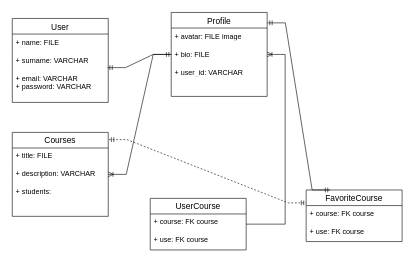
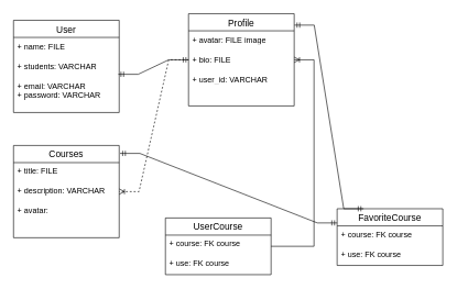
  <mxCell id="0" />
  <mxCell id="1" parent="0" />
  <mxCell id="2" value="User" style="swimlane;fontStyle=0;childLayout=stackLayout;horizontal=1;startSize=26;horizontalStack=0;resizeParent=1;resizeParentMax=0;resizeLast=0;collapsible=1;marginBottom=0;align=center;fontSize=14;" vertex="1" parent="1"><mxGeometry x="20" y="30" width="160" height="140" as="geometry" /></mxCell>
  <mxCell id="3" value="+ name: FILE" style="text;strokeColor=none;fillColor=none;spacingLeft=4;spacingRight=4;overflow=hidden;rotatable=0;points=[[0,0.5],[1,0.5]];portConstraint=eastwest;fontSize=12;whiteSpace=wrap;html=1;" vertex="1" parent="2"><mxGeometry y="26" width="160" height="30" as="geometry" /></mxCell>
- <mxCell id="4" value="+ surname: VARCHAR" style="text;strokeColor=none;fillColor=none;spacingLeft=4;spacingRight=4;overflow=hidden;rotatable=0;points=[[0,0.5],[1,0.5]];portConstraint=eastwest;fontSize=12;whiteSpace=wrap;html=1;" vertex="1" parent="2"><mxGeometry y="56" width="160" height="30" as="geometry" /></mxCell>
+ <mxCell id="4" value="+ students: VARCHAR" style="text;strokeColor=none;fillColor=none;spacingLeft=4;spacingRight=4;overflow=hidden;rotatable=0;points=[[0,0.5],[1,0.5]];portConstraint=eastwest;fontSize=12;whiteSpace=wrap;html=1;" vertex="1" parent="2"><mxGeometry y="56" width="160" height="30" as="geometry" /></mxCell>
  <mxCell id="5" value="+ email: VARCHAR&lt;br&gt;+ password: VARCHAR" style="text;strokeColor=none;fillColor=none;spacingLeft=4;spacingRight=4;overflow=hidden;rotatable=0;points=[[0,0.5],[1,0.5]];portConstraint=eastwest;fontSize=12;whiteSpace=wrap;html=1;" vertex="1" parent="2"><mxGeometry y="86" width="160" height="54" as="geometry" /></mxCell>
  <mxCell id="6" value="Profile" style="swimlane;fontStyle=0;childLayout=stackLayout;horizontal=1;startSize=26;horizontalStack=0;resizeParent=1;resizeParentMax=0;resizeLast=0;collapsible=1;marginBottom=0;align=center;fontSize=14;" vertex="1" parent="1"><mxGeometry x="285" y="20" width="160" height="140" as="geometry" /></mxCell>
  <mxCell id="7" value="+ avatar: FILE image" style="text;strokeColor=none;fillColor=none;spacingLeft=4;spacingRight=4;overflow=hidden;rotatable=0;points=[[0,0.5],[1,0.5]];portConstraint=eastwest;fontSize=12;whiteSpace=wrap;html=1;" vertex="1" parent="6"><mxGeometry y="26" width="160" height="30" as="geometry" /></mxCell>
  <mxCell id="8" value="+ bio: FILE" style="text;strokeColor=none;fillColor=none;spacingLeft=4;spacingRight=4;overflow=hidden;rotatable=0;points=[[0,0.5],[1,0.5]];portConstraint=eastwest;fontSize=12;whiteSpace=wrap;html=1;" vertex="1" parent="6"><mxGeometry y="56" width="160" height="30" as="geometry" /></mxCell>
  <mxCell id="9" value="+ user_id: VARCHAR" style="text;strokeColor=none;fillColor=none;spacingLeft=4;spacingRight=4;overflow=hidden;rotatable=0;points=[[0,0.5],[1,0.5]];portConstraint=eastwest;fontSize=12;whiteSpace=wrap;html=1;" vertex="1" parent="6"><mxGeometry y="86" width="160" height="54" as="geometry" /></mxCell>
  <mxCell id="10" value="" style="edgeStyle=entityRelationEdgeStyle;fontSize=12;html=1;endArrow=ERmandOne;startArrow=ERmandOne;rounded=0;exitX=0.992;exitY=-0.074;exitDx=0;exitDy=0;exitPerimeter=0;" edge="1" parent="1" source="5" target="6"><mxGeometry width="100" height="100" relative="1" as="geometry"><mxPoint x="300" y="230" as="sourcePoint" /><mxPoint x="400" y="130" as="targetPoint" /></mxGeometry></mxCell>
  <mxCell id="11" value="Courses" style="swimlane;fontStyle=0;childLayout=stackLayout;horizontal=1;startSize=26;horizontalStack=0;resizeParent=1;resizeParentMax=0;resizeLast=0;collapsible=1;marginBottom=0;align=center;fontSize=14;" vertex="1" parent="1"><mxGeometry x="20" y="220" width="160" height="140" as="geometry" /></mxCell>
  <mxCell id="12" value="+ title: FILE&amp;nbsp;" style="text;strokeColor=none;fillColor=none;spacingLeft=4;spacingRight=4;overflow=hidden;rotatable=0;points=[[0,0.5],[1,0.5]];portConstraint=eastwest;fontSize=12;whiteSpace=wrap;html=1;" vertex="1" parent="11"><mxGeometry y="26" width="160" height="30" as="geometry" /></mxCell>
  <mxCell id="13" value="+ description: VARCHAR" style="text;strokeColor=none;fillColor=none;spacingLeft=4;spacingRight=4;overflow=hidden;rotatable=0;points=[[0,0.5],[1,0.5]];portConstraint=eastwest;fontSize=12;whiteSpace=wrap;html=1;" vertex="1" parent="11"><mxGeometry y="56" width="160" height="30" as="geometry" /></mxCell>
- <mxCell id="14" value="+ students:&amp;nbsp;" style="text;strokeColor=none;fillColor=none;spacingLeft=4;spacingRight=4;overflow=hidden;rotatable=0;points=[[0,0.5],[1,0.5]];portConstraint=eastwest;fontSize=12;whiteSpace=wrap;html=1;" vertex="1" parent="11"><mxGeometry y="86" width="160" height="54" as="geometry" /></mxCell>
- <mxCell id="15" value="" style="edgeStyle=entityRelationEdgeStyle;fontSize=12;html=1;endArrow=ERoneToMany;rounded=0;" edge="1" parent="1" source="6" target="11"><mxGeometry width="100" height="100" relative="1" as="geometry"><mxPoint x="300" y="230" as="sourcePoint" /><mxPoint x="260" y="300" as="targetPoint" /></mxGeometry></mxCell>
+ <mxCell id="14" value="+ avatar:&amp;nbsp;" style="text;strokeColor=none;fillColor=none;spacingLeft=4;spacingRight=4;overflow=hidden;rotatable=0;points=[[0,0.5],[1,0.5]];portConstraint=eastwest;fontSize=12;whiteSpace=wrap;html=1;" vertex="1" parent="11"><mxGeometry y="86" width="160" height="54" as="geometry" /></mxCell>
+ <mxCell id="15" value="" style="edgeStyle=entityRelationEdgeStyle;fontSize=12;html=1;endArrow=ERoneToMany;rounded=0;dashed=1;" edge="1" parent="1" source="6" target="11"><mxGeometry width="100" height="100" relative="1" as="geometry"><mxPoint x="300" y="230" as="sourcePoint" /><mxPoint x="260" y="300" as="targetPoint" /></mxGeometry></mxCell>
  <mxCell id="16" value="UserCourse" style="swimlane;fontStyle=0;childLayout=stackLayout;horizontal=1;startSize=26;horizontalStack=0;resizeParent=1;resizeParentMax=0;resizeLast=0;collapsible=1;marginBottom=0;align=center;fontSize=14;" vertex="1" parent="1"><mxGeometry x="250" y="330" width="160" height="86" as="geometry" /></mxCell>
  <mxCell id="17" value="+ course: FK course" style="text;strokeColor=none;fillColor=none;spacingLeft=4;spacingRight=4;overflow=hidden;rotatable=0;points=[[0,0.5],[1,0.5]];portConstraint=eastwest;fontSize=12;whiteSpace=wrap;html=1;" vertex="1" parent="16"><mxGeometry y="26" width="160" height="30" as="geometry" /></mxCell>
  <mxCell id="18" value="+ use: FK course" style="text;strokeColor=none;fillColor=none;spacingLeft=4;spacingRight=4;overflow=hidden;rotatable=0;points=[[0,0.5],[1,0.5]];portConstraint=eastwest;fontSize=12;whiteSpace=wrap;html=1;" vertex="1" parent="16"><mxGeometry y="56" width="160" height="30" as="geometry" /></mxCell>
  <mxCell id="19" value="" style="edgeStyle=entityRelationEdgeStyle;fontSize=12;html=1;endArrow=ERoneToMany;rounded=0;" edge="1" parent="1" source="16" target="6"><mxGeometry width="100" height="100" relative="1" as="geometry"><mxPoint x="300" y="290" as="sourcePoint" /><mxPoint x="400" y="190" as="targetPoint" /></mxGeometry></mxCell>
  <mxCell id="20" value="FavoriteCourse" style="swimlane;fontStyle=0;childLayout=stackLayout;horizontal=1;startSize=26;horizontalStack=0;resizeParent=1;resizeParentMax=0;resizeLast=0;collapsible=1;marginBottom=0;align=center;fontSize=14;" vertex="1" parent="1"><mxGeometry x="510" y="316" width="160" height="86" as="geometry" /></mxCell>
  <mxCell id="21" value="+ course: FK course" style="text;strokeColor=none;fillColor=none;spacingLeft=4;spacingRight=4;overflow=hidden;rotatable=0;points=[[0,0.5],[1,0.5]];portConstraint=eastwest;fontSize=12;whiteSpace=wrap;html=1;" vertex="1" parent="20"><mxGeometry y="26" width="160" height="30" as="geometry" /></mxCell>
  <mxCell id="22" value="+ use: FK course" style="text;strokeColor=none;fillColor=none;spacingLeft=4;spacingRight=4;overflow=hidden;rotatable=0;points=[[0,0.5],[1,0.5]];portConstraint=eastwest;fontSize=12;whiteSpace=wrap;html=1;" vertex="1" parent="20"><mxGeometry y="56" width="160" height="30" as="geometry" /></mxCell>
  <mxCell id="23" value="" style="edgeStyle=entityRelationEdgeStyle;fontSize=12;html=1;endArrow=ERmandOne;startArrow=ERmandOne;rounded=0;entryX=1.002;entryY=0.124;entryDx=0;entryDy=0;entryPerimeter=0;exitX=0.25;exitY=0;exitDx=0;exitDy=0;" edge="1" parent="1" source="20" target="6"><mxGeometry width="100" height="100" relative="1" as="geometry"><mxPoint x="300" y="290" as="sourcePoint" /><mxPoint x="400" y="190" as="targetPoint" /></mxGeometry></mxCell>
- <mxCell id="24" value="" style="edgeStyle=entityRelationEdgeStyle;fontSize=12;html=1;endArrow=ERmandOne;startArrow=ERmandOne;rounded=0;exitX=1.008;exitY=0.086;exitDx=0;exitDy=0;exitPerimeter=0;entryX=0;entryY=0.25;entryDx=0;entryDy=0;dashed=1;" edge="1" parent="1" source="11" target="20"><mxGeometry width="100" height="100" relative="1" as="geometry"><mxPoint x="300" y="290" as="sourcePoint" /><mxPoint x="400" y="190" as="targetPoint" /></mxGeometry></mxCell>
+ <mxCell id="24" value="" style="edgeStyle=entityRelationEdgeStyle;fontSize=12;html=1;endArrow=ERmandOne;startArrow=ERmandOne;rounded=0;exitX=1.008;exitY=0.086;exitDx=0;exitDy=0;exitPerimeter=0;entryX=0;entryY=0.25;entryDx=0;entryDy=0;" edge="1" parent="1" source="11" target="20"><mxGeometry width="100" height="100" relative="1" as="geometry"><mxPoint x="300" y="290" as="sourcePoint" /><mxPoint x="400" y="190" as="targetPoint" /></mxGeometry></mxCell>
